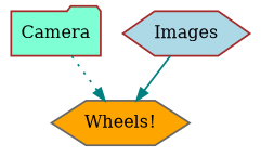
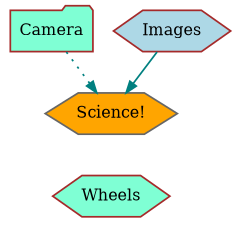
  digraph {
    node [color=brown fillcolor=aquamarine penwidth=1.5 shape=hexagon style=filled]
    edge [color=teal penwidth=1.5]
    n1 [label=Camera shape=folder]
-   n2 [color=gray40 fillcolor=orange label="Wheels!"]
+   n2 [color=gray40 fillcolor=orange label="Science!"]
    n3 [fillcolor=lightblue label=Images]
+   n4 [label=Wheels]
    n1 -> n2 [style=dotted]
+   n2 -> n4 [style=invis color=""]
    n3 -> n2 [style=bold]
  }
